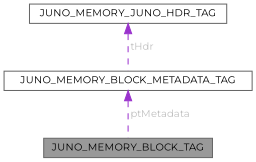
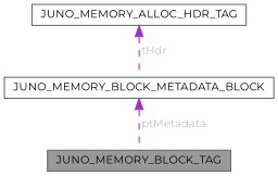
  digraph {
    fontname=Montserrat
    node [color=gray40 fillcolor=white fontname=Montserrat fontsize=10 shape=box style=filled]
    edge [color=darkorchid3 dir=back fontcolor=grey fontname=Montserrat fontsize=10 labelfontname=Helvetica labelfontsize=10 style=dashed]
    n1 [fillcolor=grey60 fontcolor=black height=0.2 label=JUNO_MEMORY_BLOCK_TAG width=0.4]
-   n2 [height=0.2 label=JUNO_MEMORY_JUNO_HDR_TAG width=0.4]
-   n3 [height=0.2 label=JUNO_MEMORY_BLOCK_METADATA_TAG width=0.4]
+   n2 [height=0.2 label=JUNO_MEMORY_ALLOC_HDR_TAG width=0.4]
+   n3 [height=0.2 label=JUNO_MEMORY_BLOCK_METADATA_BLOCK width=0.4]
    n2 -> n3 [label=" tHdr"]
    n3 -> n1 [label=" ptMetadata"]
  }
